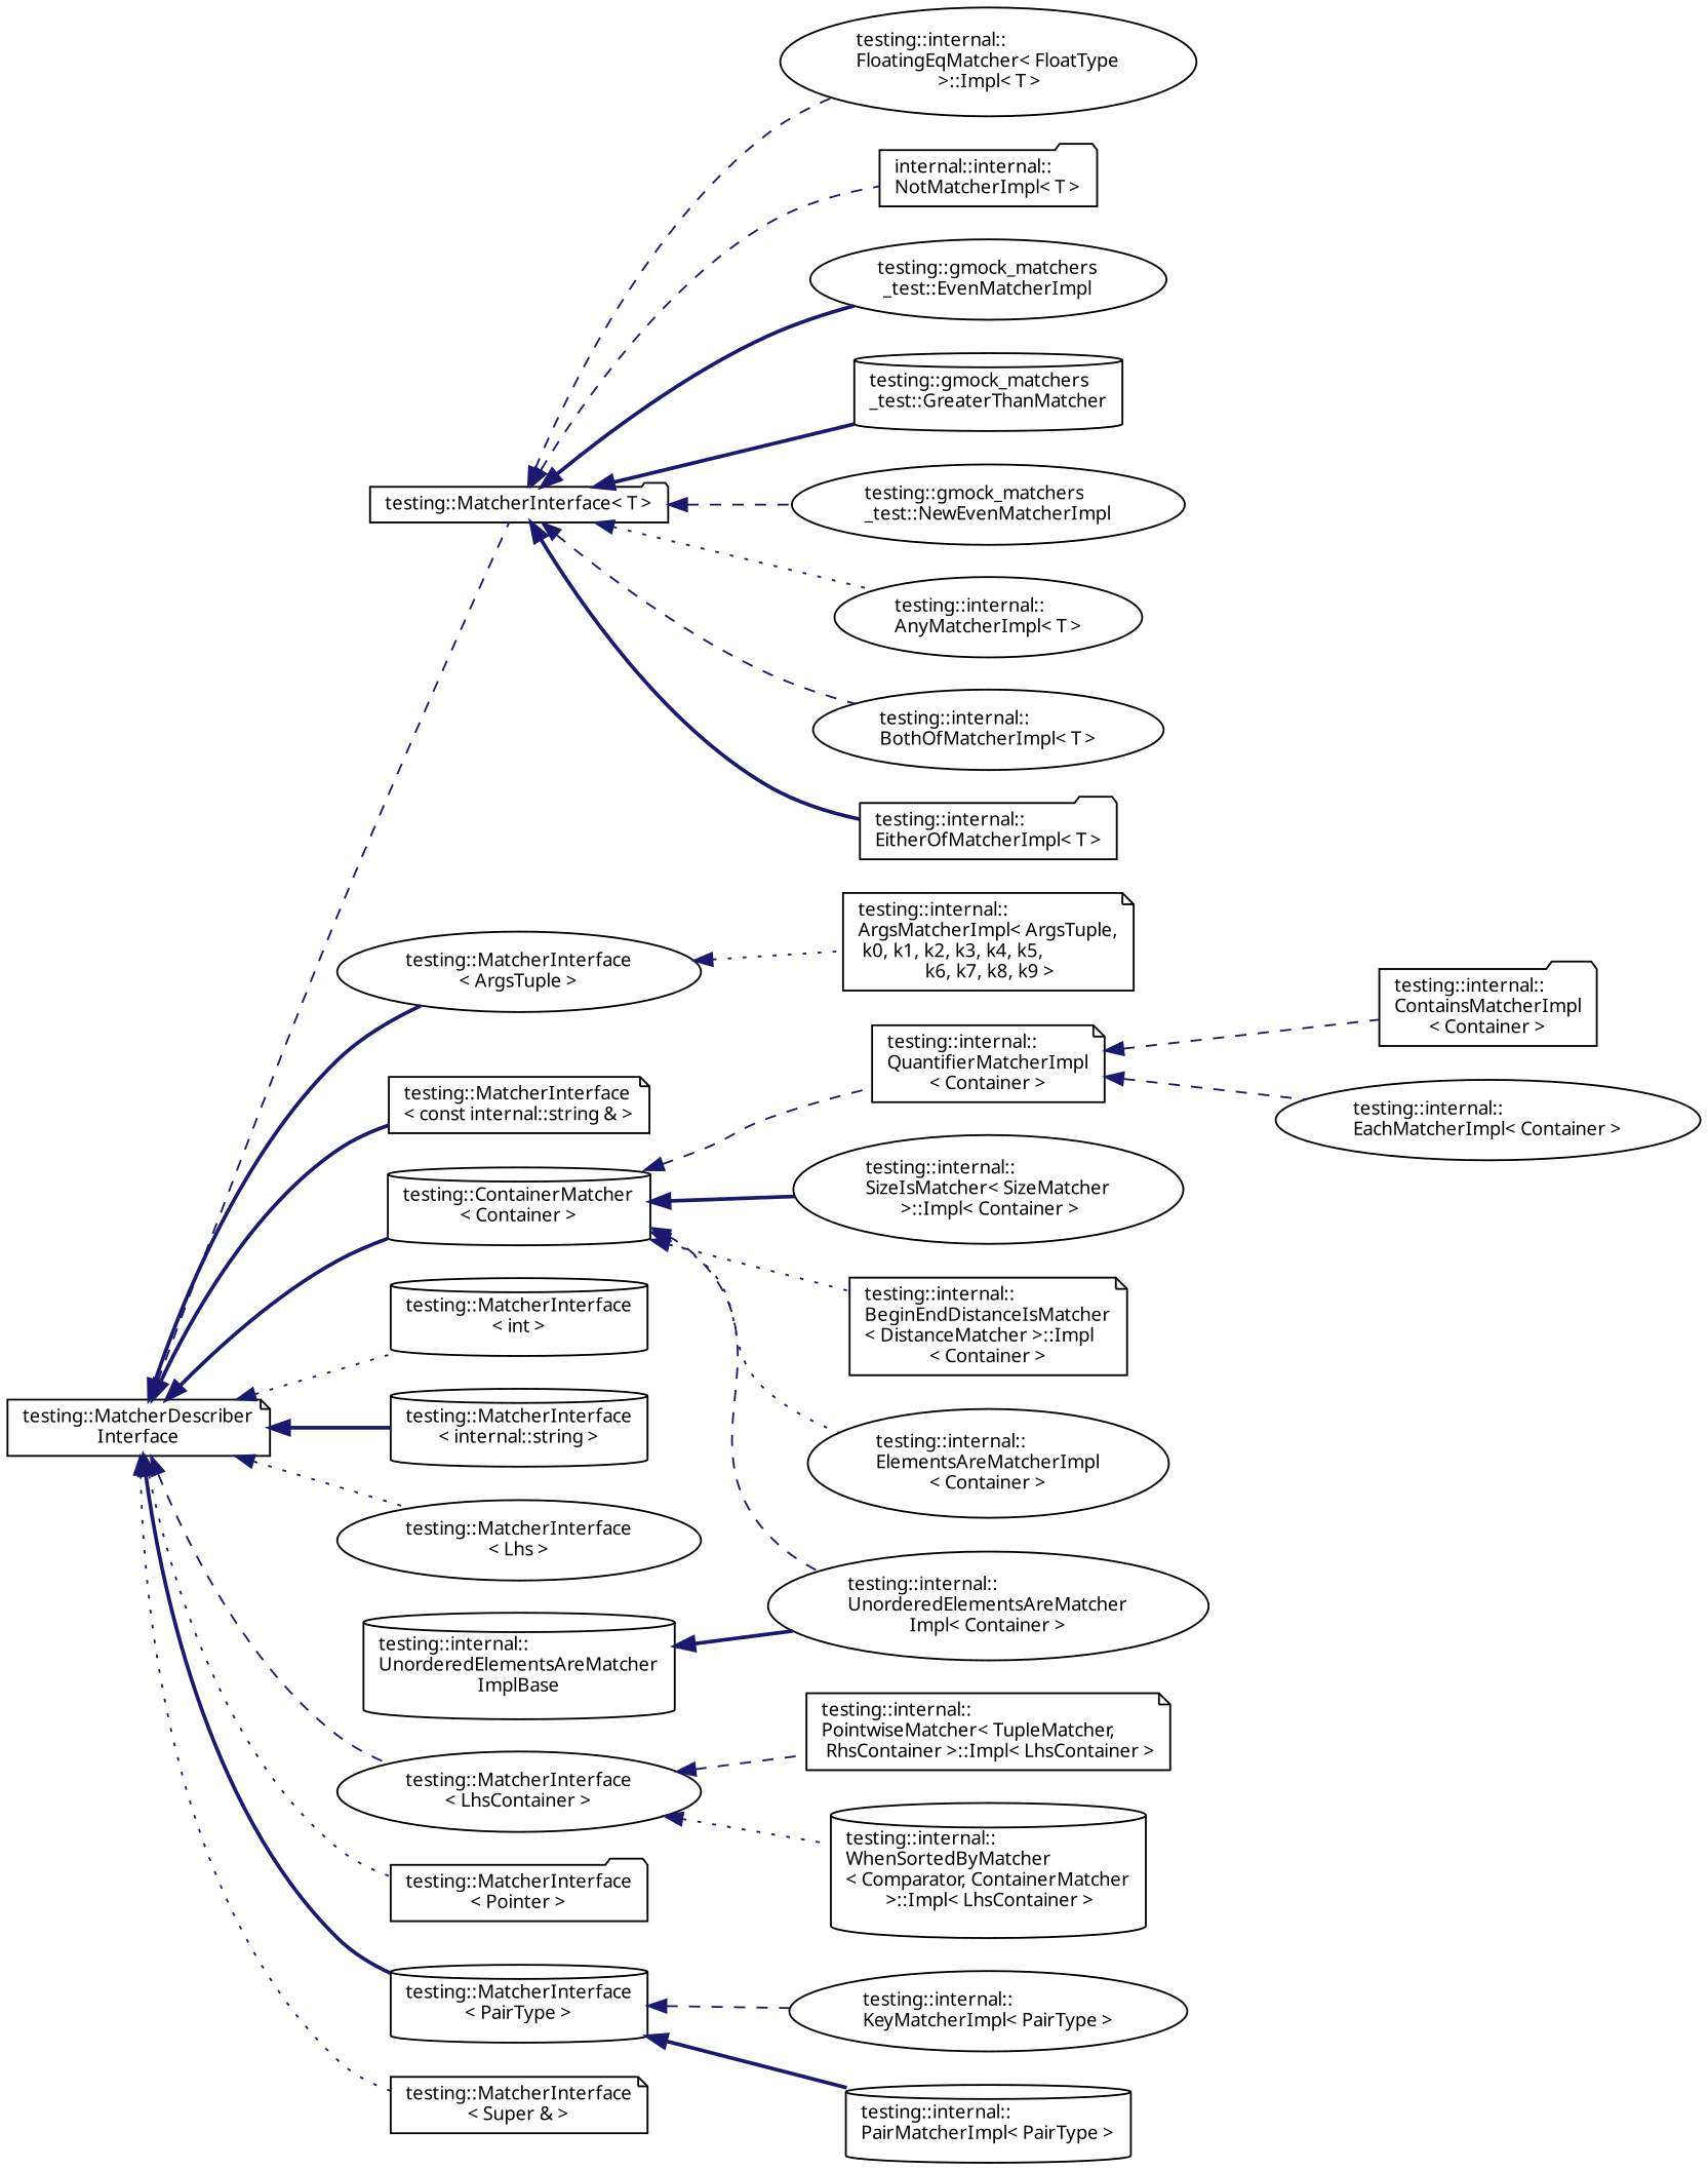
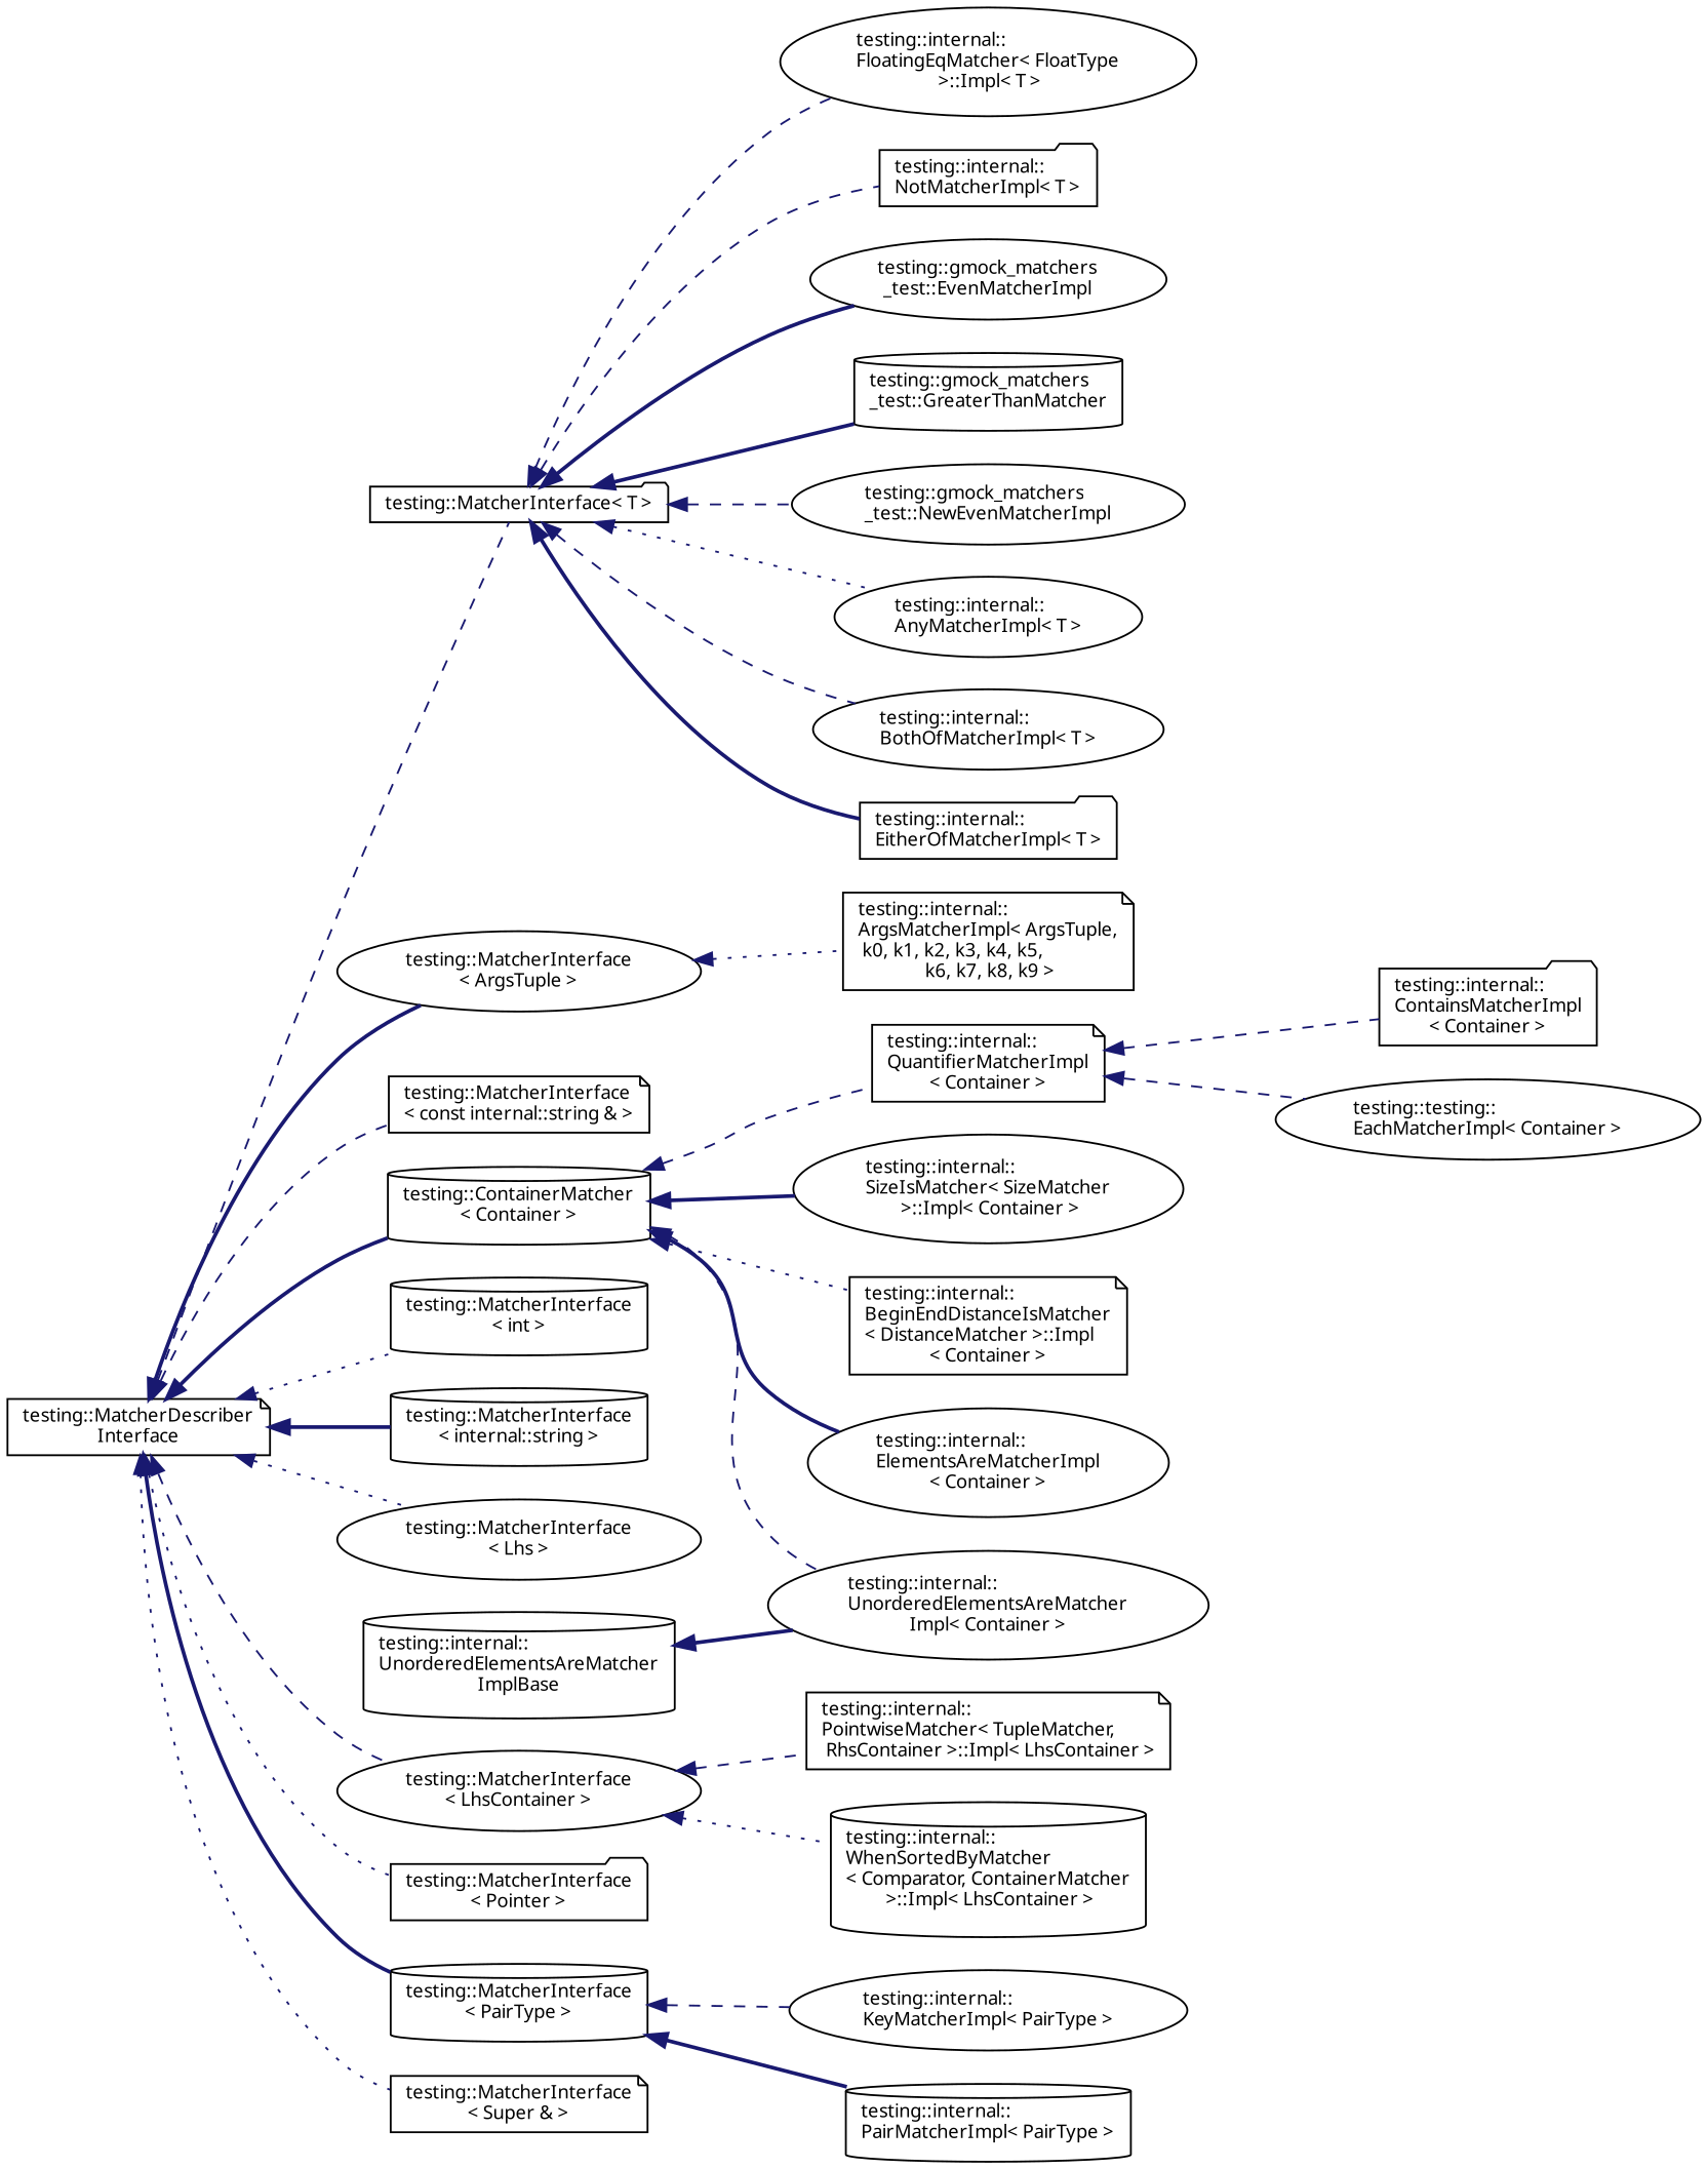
  digraph {
    fontname="Noto Sans"
    rankdir=LR
    node [color=black fillcolor=white fontname="Noto Sans" fontsize=10 shape=ellipse style=filled]
    edge [color=midnightblue dir=back fontname="Noto Sans" fontsize=10 labelfontname=Helvetica labelfontsize=10 style=dashed]
    n1 [height=0.2 label="testing::MatcherDescriber\lInterface" shape=note width=0.4]
    n2 [height=0.2 label="testing::MatcherInterface\l\< ArgsTuple \>" width=0.4]
    n3 [height=0.2 label="testing::MatcherInterface\l\< const internal::string & \>" shape=note width=0.4]
    n4 [height=0.2 label="testing::ContainerMatcher\l\< Container \>" shape=cylinder width=0.4]
    n5 [height=0.2 label="testing::MatcherInterface\l\< int \>" shape=cylinder width=0.4]
    n6 [height=0.2 label="testing::MatcherInterface\l\< internal::string \>" shape=cylinder width=0.4]
    n7 [height=0.2 label="testing::MatcherInterface\l\< Lhs \>" width=0.4]
    n8 [height=0.2 label="testing::MatcherInterface\l\< LhsContainer \>" width=0.4]
    n9 [height=0.2 label="testing::MatcherInterface\l\< PairType \>" shape=cylinder width=0.4]
    n10 [height=0.2 label="testing::MatcherInterface\l\< Pointer \>" shape=folder width=0.4]
    n11 [height=0.2 label="testing::MatcherInterface\l\< Super & \>" shape=note width=0.4]
    n12 [height=0.2 label="testing::MatcherInterface\< T \>" shape=folder width=0.4]
    n13 [height=0.2 label="testing::internal::\lArgsMatcherImpl\< ArgsTuple,\l k0, k1, k2, k3, k4, k5,\l k6, k7, k8, k9 \>" shape=note width=0.4]
    n14 [height=0.2 label="testing::internal::\lBeginEndDistanceIsMatcher\l\< DistanceMatcher \>::Impl\l\< Container \>" shape=note width=0.4]
    n15 [height=0.2 label="testing::internal::\lElementsAreMatcherImpl\l\< Container \>" width=0.4]
    n16 [height=0.2 label="testing::internal::\lQuantifierMatcherImpl\l\< Container \>" shape=note width=0.4]
    n17 [height=0.2 label="testing::internal::\lSizeIsMatcher\< SizeMatcher\l \>::Impl\< Container \>" width=0.4]
    n18 [height=0.2 label="testing::internal::\lUnorderedElementsAreMatcher\lImpl\< Container \>" width=0.4]
    n19 [height=0.2 label="testing::internal::\lPointwiseMatcher\< TupleMatcher,\l RhsContainer \>::Impl\< LhsContainer \>" shape=note width=0.4]
    n20 [height=0.2 label="testing::internal::\lWhenSortedByMatcher\l\< Comparator, ContainerMatcher\l \>::Impl\< LhsContainer \>" shape=cylinder width=0.4]
    n21 [height=0.2 label="testing::internal::\lKeyMatcherImpl\< PairType \>" width=0.4]
    n22 [height=0.2 label="testing::internal::\lPairMatcherImpl\< PairType \>" shape=cylinder width=0.4]
    n23 [height=0.2 label="testing::gmock_matchers\l_test::EvenMatcherImpl" width=0.4]
    n24 [height=0.2 label="testing::gmock_matchers\l_test::GreaterThanMatcher" shape=cylinder width=0.4]
    n25 [height=0.2 label="testing::gmock_matchers\l_test::NewEvenMatcherImpl" width=0.4]
    n26 [height=0.2 label="testing::internal::\lAnyMatcherImpl\< T \>" width=0.4]
    n27 [height=0.2 label="testing::internal::\lBothOfMatcherImpl\< T \>" width=0.4]
    n28 [height=0.2 label="testing::internal::\lEitherOfMatcherImpl\< T \>" shape=folder width=0.4]
    n29 [height=0.2 label="testing::internal::\lFloatingEqMatcher\< FloatType\l \>::Impl\< T \>" width=0.4]
-   n30 [height=0.2 label="internal::internal::\lNotMatcherImpl\< T \>" shape=folder width=0.4]
+   n30 [height=0.2 label="testing::internal::\lNotMatcherImpl\< T \>" shape=folder width=0.4]
    n31 [height=0.2 label="testing::internal::\lContainsMatcherImpl\l\< Container \>" shape=folder width=0.4]
-   n32 [height=0.2 label="testing::internal::\lEachMatcherImpl\< Container \>" width=0.4]
+   n32 [height=0.2 label="testing::testing::\lEachMatcherImpl\< Container \>" width=0.4]
    n33 [height=0.2 label="testing::internal::\lUnorderedElementsAreMatcher\lImplBase" shape=cylinder width=0.4]
    n1 -> n2 [style=bold]
-   n1 -> n3 [style=bold]
+   n1 -> n3
    n1 -> n4 [style=bold]
    n1 -> n5 [style=dotted]
    n1 -> n6 [style=bold]
    n1 -> n7 [style=dotted]
    n1 -> n8
    n1 -> n9 [style=bold]
    n1 -> n10 [style=dotted]
    n1 -> n11 [style=dotted]
    n1 -> n12
    n2 -> n13 [style=dotted]
    n4 -> n14 [style=dotted]
-   n4 -> n15 [style=dotted]
+   n4 -> n15 [style=bold]
    n4 -> n16
    n4 -> n17 [style=bold]
    n4 -> n18
    n8 -> n19
    n8 -> n20 [style=dotted]
    n9 -> n21
    n9 -> n22 [style=bold]
    n12 -> n23 [style=bold]
    n12 -> n24 [style=bold]
    n12 -> n25
    n12 -> n26 [style=dotted]
    n12 -> n27
    n12 -> n28 [style=bold]
    n12 -> n29
    n12 -> n30
    n16 -> n31
    n16 -> n32
    n33 -> n18 [style=bold]
  }
